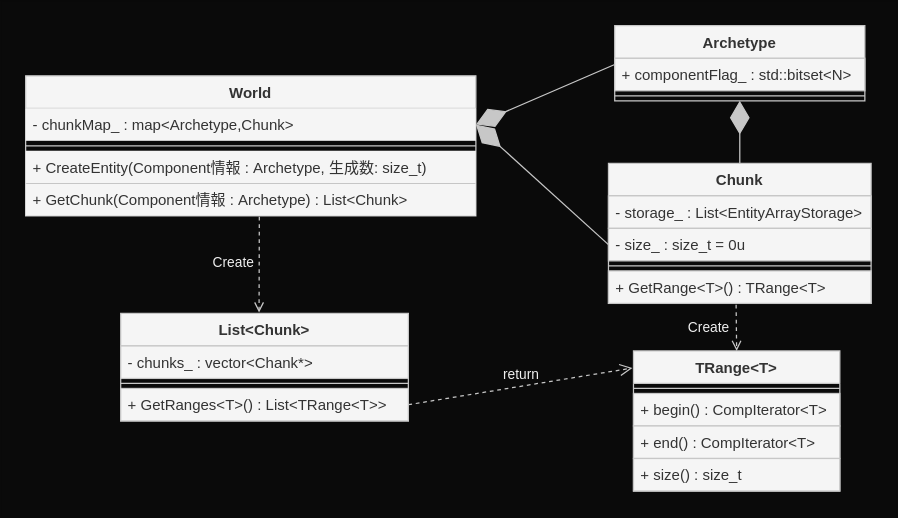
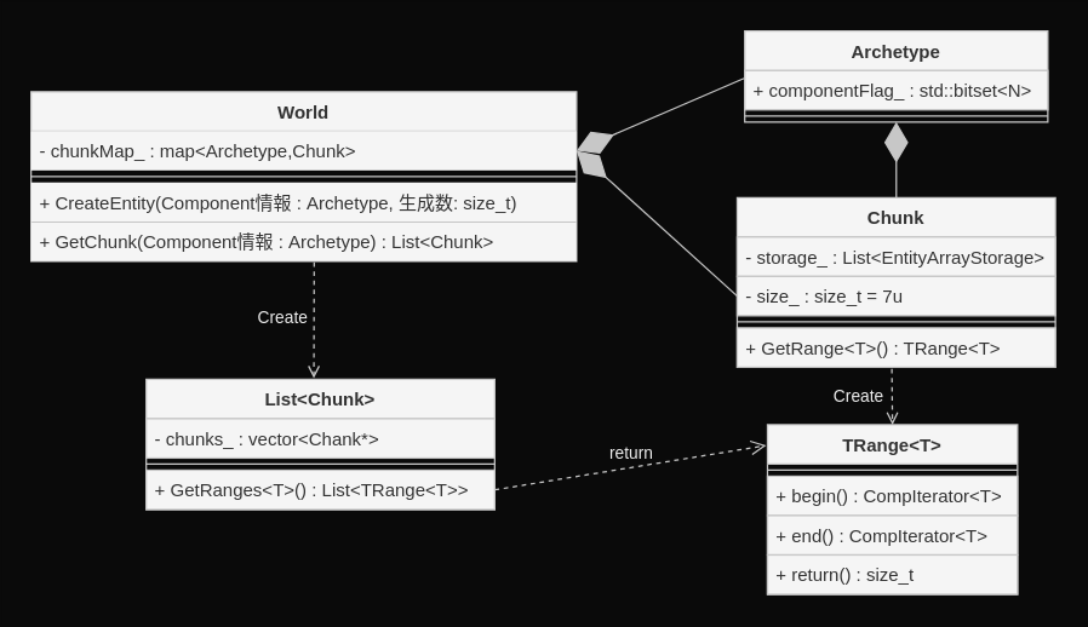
  <mxCell id="0" />
  <mxCell id="1" parent="0" />
  <mxCell id="2" value="World" style="swimlane;fontStyle=1;align=center;verticalAlign=top;childLayout=stackLayout;horizontal=1;startSize=26;horizontalStack=0;resizeParent=1;resizeParentMax=0;resizeLast=0;collapsible=1;marginBottom=0;strokeWidth=1;rounded=0;labelBackgroundColor=none;fillColor=#f5f5f5;fontColor=#333333;strokeColor=#C7C7C7;" vertex="1" parent="1"><mxGeometry x="20" y="60" width="360" height="112" as="geometry" /></mxCell>
  <mxCell id="3" value="- chunkMap_ : map&lt;Archetype,Chunk&gt;" style="text;align=left;verticalAlign=top;spacingLeft=4;spacingRight=4;overflow=hidden;rotatable=0;points=[[0,0.5],[1,0.5]];portConstraint=eastwest;strokeWidth=0;rounded=0;labelBackgroundColor=none;fillColor=#f5f5f5;fontColor=#333333;strokeColor=#C7C7C7;" vertex="1" parent="2"><mxGeometry y="26" width="360" height="26" as="geometry" /></mxCell>
  <mxCell id="4" value="" style="line;strokeWidth=1;align=left;verticalAlign=middle;spacingTop=-1;spacingLeft=3;spacingRight=3;rotatable=0;labelPosition=right;points=[];portConstraint=eastwest;rounded=0;labelBackgroundColor=none;fillColor=#f5f5f5;fontColor=#333333;strokeColor=#C7C7C7;" vertex="1" parent="2"><mxGeometry y="52" width="360" height="8" as="geometry" /></mxCell>
  <mxCell id="5" value="+ CreateEntity(Component情報 : Archetype, 生成数: size_t)" style="text;align=left;verticalAlign=top;spacingLeft=4;spacingRight=4;overflow=hidden;rotatable=0;points=[[0,0.5],[1,0.5]];portConstraint=eastwest;strokeWidth=0;rounded=0;labelBackgroundColor=none;fillColor=#f5f5f5;fontColor=#333333;strokeColor=#C7C7C7;" vertex="1" parent="2"><mxGeometry y="60" width="360" height="26" as="geometry" /></mxCell>
  <mxCell id="6" value="+ GetChunk(Component情報 : Archetype) : List&lt;Chunk&gt;" style="text;align=left;verticalAlign=top;spacingLeft=4;spacingRight=4;overflow=hidden;rotatable=0;points=[[0,0.5],[1,0.5]];portConstraint=eastwest;strokeWidth=0;rounded=0;labelBackgroundColor=none;fillColor=#f5f5f5;fontColor=#333333;strokeColor=#C7C7C7;" vertex="1" parent="2"><mxGeometry y="86" width="360" height="26" as="geometry" /></mxCell>
  <mxCell id="7" value="Archetype" style="swimlane;fontStyle=1;align=center;verticalAlign=top;childLayout=stackLayout;horizontal=1;startSize=26;horizontalStack=0;resizeParent=1;resizeParentMax=0;resizeLast=0;collapsible=1;marginBottom=0;strokeWidth=1;rounded=0;labelBackgroundColor=none;fillColor=#f5f5f5;fontColor=#333333;strokeColor=#C7C7C7;" vertex="1" parent="1"><mxGeometry x="491" y="20" width="200" height="60" as="geometry" /></mxCell>
  <mxCell id="8" value="+ componentFlag_ : std::bitset&lt;N&gt;" style="text;align=left;verticalAlign=top;spacingLeft=4;spacingRight=4;overflow=hidden;rotatable=0;points=[[0,0.5],[1,0.5]];portConstraint=eastwest;strokeWidth=1;rounded=0;labelBackgroundColor=none;fillColor=#f5f5f5;fontColor=#333333;strokeColor=#C7C7C7;" vertex="1" parent="7"><mxGeometry y="26" width="200" height="26" as="geometry" /></mxCell>
  <mxCell id="9" value="" style="line;strokeWidth=1;align=left;verticalAlign=middle;spacingTop=-1;spacingLeft=3;spacingRight=3;rotatable=0;labelPosition=right;points=[];portConstraint=eastwest;rounded=0;labelBackgroundColor=none;fillColor=default;fontColor=#333333;strokeColor=#C7C7C7;" vertex="1" parent="7"><mxGeometry y="52" width="200" height="8" as="geometry" /></mxCell>
  <mxCell id="10" value="Chunk" style="swimlane;fontStyle=1;align=center;verticalAlign=top;childLayout=stackLayout;horizontal=1;startSize=26;horizontalStack=0;resizeParent=1;resizeParentMax=0;resizeLast=0;collapsible=1;marginBottom=0;strokeWidth=1;rounded=0;labelBackgroundColor=none;fillColor=#f5f5f5;fontColor=#333333;strokeColor=#C7C7C7;" vertex="1" parent="1"><mxGeometry x="486" y="130" width="210" height="112" as="geometry"><mxRectangle x="520" y="240" width="80" height="30" as="alternateBounds" /></mxGeometry></mxCell>
  <mxCell id="11" value="- storage_ : List&lt;EntityArrayStorage&gt;" style="text;align=left;verticalAlign=top;spacingLeft=4;spacingRight=4;overflow=hidden;rotatable=0;points=[[0,0.5],[1,0.5]];portConstraint=eastwest;strokeWidth=1;rounded=0;labelBackgroundColor=none;fillColor=#f5f5f5;fontColor=#333333;strokeColor=#C7C7C7;" vertex="1" parent="10"><mxGeometry y="26" width="210" height="26" as="geometry" /></mxCell>
- <mxCell id="12" value="- size_ : size_t = 0u" style="text;align=left;verticalAlign=top;spacingLeft=4;spacingRight=4;overflow=hidden;rotatable=0;points=[[0,0.5],[1,0.5]];portConstraint=eastwest;strokeWidth=1;rounded=0;labelBackgroundColor=none;fillColor=#f5f5f5;fontColor=#333333;strokeColor=#C7C7C7;" vertex="1" parent="10"><mxGeometry y="52" width="210" height="26" as="geometry" /></mxCell>
+ <mxCell id="12" value="- size_ : size_t = 7u" style="text;align=left;verticalAlign=top;spacingLeft=4;spacingRight=4;overflow=hidden;rotatable=0;points=[[0,0.5],[1,0.5]];portConstraint=eastwest;strokeWidth=1;rounded=0;labelBackgroundColor=none;fillColor=#f5f5f5;fontColor=#333333;strokeColor=#C7C7C7;" vertex="1" parent="10"><mxGeometry y="52" width="210" height="26" as="geometry" /></mxCell>
  <mxCell id="13" value="" style="line;strokeWidth=1;align=left;verticalAlign=middle;spacingTop=-1;spacingLeft=3;spacingRight=3;rotatable=0;labelPosition=right;points=[];portConstraint=eastwest;rounded=0;labelBackgroundColor=none;fillColor=#f5f5f5;fontColor=#333333;strokeColor=#C7C7C7;" vertex="1" parent="10"><mxGeometry y="78" width="210" height="8" as="geometry" /></mxCell>
  <mxCell id="14" value="+ GetRange&lt;T&gt;() : TRange&lt;T&gt;" style="text;align=left;verticalAlign=top;spacingLeft=4;spacingRight=4;overflow=hidden;rotatable=0;points=[[0,0.5],[1,0.5]];portConstraint=eastwest;strokeWidth=1;rounded=0;labelBackgroundColor=none;fillColor=#f5f5f5;fontColor=#333333;strokeColor=#C7C7C7;" vertex="1" parent="10"><mxGeometry y="86" width="210" height="26" as="geometry" /></mxCell>
  <mxCell id="15" value="" style="endArrow=diamondThin;endFill=1;endSize=24;html=1;entryX=1;entryY=0.5;entryDx=0;entryDy=0;exitX=0;exitY=0.5;exitDx=0;exitDy=0;rounded=0;fontColor=#F0F0F0;labelBackgroundColor=none;fillColor=#f5f5f5;strokeColor=#C7C7C7;" edge="1" parent="1" source="12" target="3"><mxGeometry width="160" relative="1" as="geometry"><mxPoint x="486" y="180" as="sourcePoint" /><mxPoint x="646" y="180" as="targetPoint" /></mxGeometry></mxCell>
  <mxCell id="16" value="" style="endArrow=diamondThin;endFill=1;endSize=24;html=1;exitX=0;exitY=0.192;exitDx=0;exitDy=0;exitPerimeter=0;entryX=1;entryY=0.5;entryDx=0;entryDy=0;rounded=0;fontColor=#F0F0F0;labelBackgroundColor=none;fillColor=#f5f5f5;strokeColor=#C7C7C7;" edge="1" parent="1" source="8" target="3"><mxGeometry width="160" relative="1" as="geometry"><mxPoint x="486" y="180" as="sourcePoint" /><mxPoint x="646" y="180" as="targetPoint" /></mxGeometry></mxCell>
  <mxCell id="17" value="Create" style="html=1;verticalAlign=bottom;labelBackgroundColor=none;endArrow=open;endFill=0;dashed=1;exitX=0.486;exitY=1.038;exitDx=0;exitDy=0;exitPerimeter=0;entryX=0.5;entryY=0;entryDx=0;entryDy=0;rounded=0;fontColor=#F0F0F0;fillColor=#f5f5f5;strokeColor=#C7C7C7;" edge="1" parent="1" source="14" target="18"><mxGeometry x="0.445" y="-22" width="160" relative="1" as="geometry"><mxPoint x="366" y="200" as="sourcePoint" /><mxPoint x="588" y="300" as="targetPoint" /><Array as="points" /><mxPoint as="offset" /></mxGeometry></mxCell>
  <mxCell id="18" value="TRange&lt;T&gt;" style="swimlane;fontStyle=1;align=center;verticalAlign=top;childLayout=stackLayout;horizontal=1;startSize=26;horizontalStack=0;resizeParent=1;resizeParentMax=0;resizeLast=0;collapsible=1;marginBottom=0;strokeWidth=1;rounded=0;labelBackgroundColor=none;fillColor=#f5f5f5;fontColor=#333333;strokeColor=#C7C7C7;" vertex="1" parent="1"><mxGeometry x="506" y="280" width="165" height="112" as="geometry" /></mxCell>
  <mxCell id="19" value="" style="line;strokeWidth=1;align=left;verticalAlign=middle;spacingTop=-1;spacingLeft=3;spacingRight=3;rotatable=0;labelPosition=right;points=[];portConstraint=eastwest;rounded=0;labelBackgroundColor=none;fillColor=#f5f5f5;fontColor=#333333;strokeColor=#C7C7C7;" vertex="1" parent="18"><mxGeometry y="26" width="165" height="8" as="geometry" /></mxCell>
  <mxCell id="20" value="+ begin() : CompIterator&lt;T&gt;" style="text;align=left;verticalAlign=top;spacingLeft=4;spacingRight=4;overflow=hidden;rotatable=0;points=[[0,0.5],[1,0.5]];portConstraint=eastwest;strokeWidth=1;rounded=0;labelBackgroundColor=none;fillColor=#f5f5f5;fontColor=#333333;strokeColor=#C7C7C7;" vertex="1" parent="18"><mxGeometry y="34" width="165" height="26" as="geometry" /></mxCell>
  <mxCell id="21" value="+ end() : CompIterator&lt;T&gt;" style="text;align=left;verticalAlign=top;spacingLeft=4;spacingRight=4;overflow=hidden;rotatable=0;points=[[0,0.5],[1,0.5]];portConstraint=eastwest;strokeWidth=1;rounded=0;labelBackgroundColor=none;fillColor=#f5f5f5;fontColor=#333333;strokeColor=#C7C7C7;" vertex="1" parent="18"><mxGeometry y="60" width="165" height="26" as="geometry" /></mxCell>
- <mxCell id="22" value="+ size() : size_t" style="text;align=left;verticalAlign=top;spacingLeft=4;spacingRight=4;overflow=hidden;rotatable=0;points=[[0,0.5],[1,0.5]];portConstraint=eastwest;strokeWidth=1;rounded=0;labelBackgroundColor=none;fillColor=#f5f5f5;fontColor=#333333;strokeColor=#C7C7C7;" vertex="1" parent="18"><mxGeometry y="86" width="165" height="26" as="geometry" /></mxCell>
+ <mxCell id="22" value="+ return() : size_t" style="text;align=left;verticalAlign=top;spacingLeft=4;spacingRight=4;overflow=hidden;rotatable=0;points=[[0,0.5],[1,0.5]];portConstraint=eastwest;strokeWidth=1;rounded=0;labelBackgroundColor=none;fillColor=#f5f5f5;fontColor=#333333;strokeColor=#C7C7C7;" vertex="1" parent="18"><mxGeometry y="86" width="165" height="26" as="geometry" /></mxCell>
  <mxCell id="23" value="List&lt;Chunk&gt;" style="swimlane;fontStyle=1;align=center;verticalAlign=top;childLayout=stackLayout;horizontal=1;startSize=26;horizontalStack=0;resizeParent=1;resizeParentMax=0;resizeLast=0;collapsible=1;marginBottom=0;strokeWidth=1;rounded=0;labelBackgroundColor=none;fillColor=#f5f5f5;fontColor=#333333;strokeColor=#C7C7C7;" vertex="1" parent="1"><mxGeometry x="96" y="250" width="230" height="86" as="geometry" /></mxCell>
  <mxCell id="24" value="- chunks_ : vector&lt;Chank*&gt;" style="text;align=left;verticalAlign=top;spacingLeft=4;spacingRight=4;overflow=hidden;rotatable=0;points=[[0,0.5],[1,0.5]];portConstraint=eastwest;strokeWidth=1;rounded=0;labelBackgroundColor=none;fillColor=#f5f5f5;fontColor=#333333;strokeColor=#C7C7C7;" vertex="1" parent="23"><mxGeometry y="26" width="230" height="26" as="geometry" /></mxCell>
  <mxCell id="25" value="" style="line;strokeWidth=1;align=left;verticalAlign=middle;spacingTop=-1;spacingLeft=3;spacingRight=3;rotatable=0;labelPosition=right;points=[];portConstraint=eastwest;rounded=0;labelBackgroundColor=none;fillColor=#f5f5f5;fontColor=#333333;strokeColor=#C7C7C7;" vertex="1" parent="23"><mxGeometry y="52" width="230" height="8" as="geometry" /></mxCell>
  <mxCell id="26" value="+ GetRanges&lt;T&gt;() : List&lt;TRange&lt;T&gt;&gt;" style="text;align=left;verticalAlign=top;spacingLeft=4;spacingRight=4;overflow=hidden;rotatable=0;points=[[0,0.5],[1,0.5]];portConstraint=eastwest;strokeWidth=1;rounded=0;labelBackgroundColor=none;fillColor=#f5f5f5;fontColor=#333333;strokeColor=#C7C7C7;" vertex="1" parent="23"><mxGeometry y="60" width="230" height="26" as="geometry" /></mxCell>
  <mxCell id="27" value="Create" style="html=1;verticalAlign=bottom;labelBackgroundColor=none;endArrow=open;endFill=0;dashed=1;exitX=0.519;exitY=1.026;exitDx=0;exitDy=0;exitPerimeter=0;entryX=0.481;entryY=-0.008;entryDx=0;entryDy=0;entryPerimeter=0;rounded=0;fontColor=#F0F0F0;fillColor=#f5f5f5;strokeColor=#C7C7C7;" edge="1" parent="1" source="6" target="23"><mxGeometry x="0.176" y="-21" width="160" relative="1" as="geometry"><mxPoint x="205.64" y="191.998" as="sourcePoint" /><mxPoint x="205.58" y="249.01" as="targetPoint" /><Array as="points" /><mxPoint as="offset" /></mxGeometry></mxCell>
  <mxCell id="28" value="" style="endArrow=diamondThin;endFill=1;endSize=24;html=1;exitX=0.5;exitY=0;exitDx=0;exitDy=0;rounded=0;fontColor=#F0F0F0;labelBackgroundColor=none;fillColor=#f5f5f5;strokeColor=#C7C7C7;" edge="1" parent="1" source="10" target="9"><mxGeometry width="160" relative="1" as="geometry"><mxPoint x="696" y="-8.008" as="sourcePoint" /><mxPoint x="596" y="70" as="targetPoint" /></mxGeometry></mxCell>
  <mxCell id="29" value="return" style="html=1;verticalAlign=bottom;endArrow=open;dashed=1;endSize=8;exitX=1;exitY=0.5;exitDx=0;exitDy=0;entryX=-0.005;entryY=0.122;entryDx=0;entryDy=0;entryPerimeter=0;rounded=0;fontColor=#F0F0F0;labelBackgroundColor=none;fillColor=#f5f5f5;strokeColor=#C7C7C7;" edge="1" parent="1" source="26" target="18"><mxGeometry relative="1" as="geometry"><mxPoint x="436" y="340" as="sourcePoint" /><mxPoint x="356" y="340" as="targetPoint" /></mxGeometry></mxCell>
